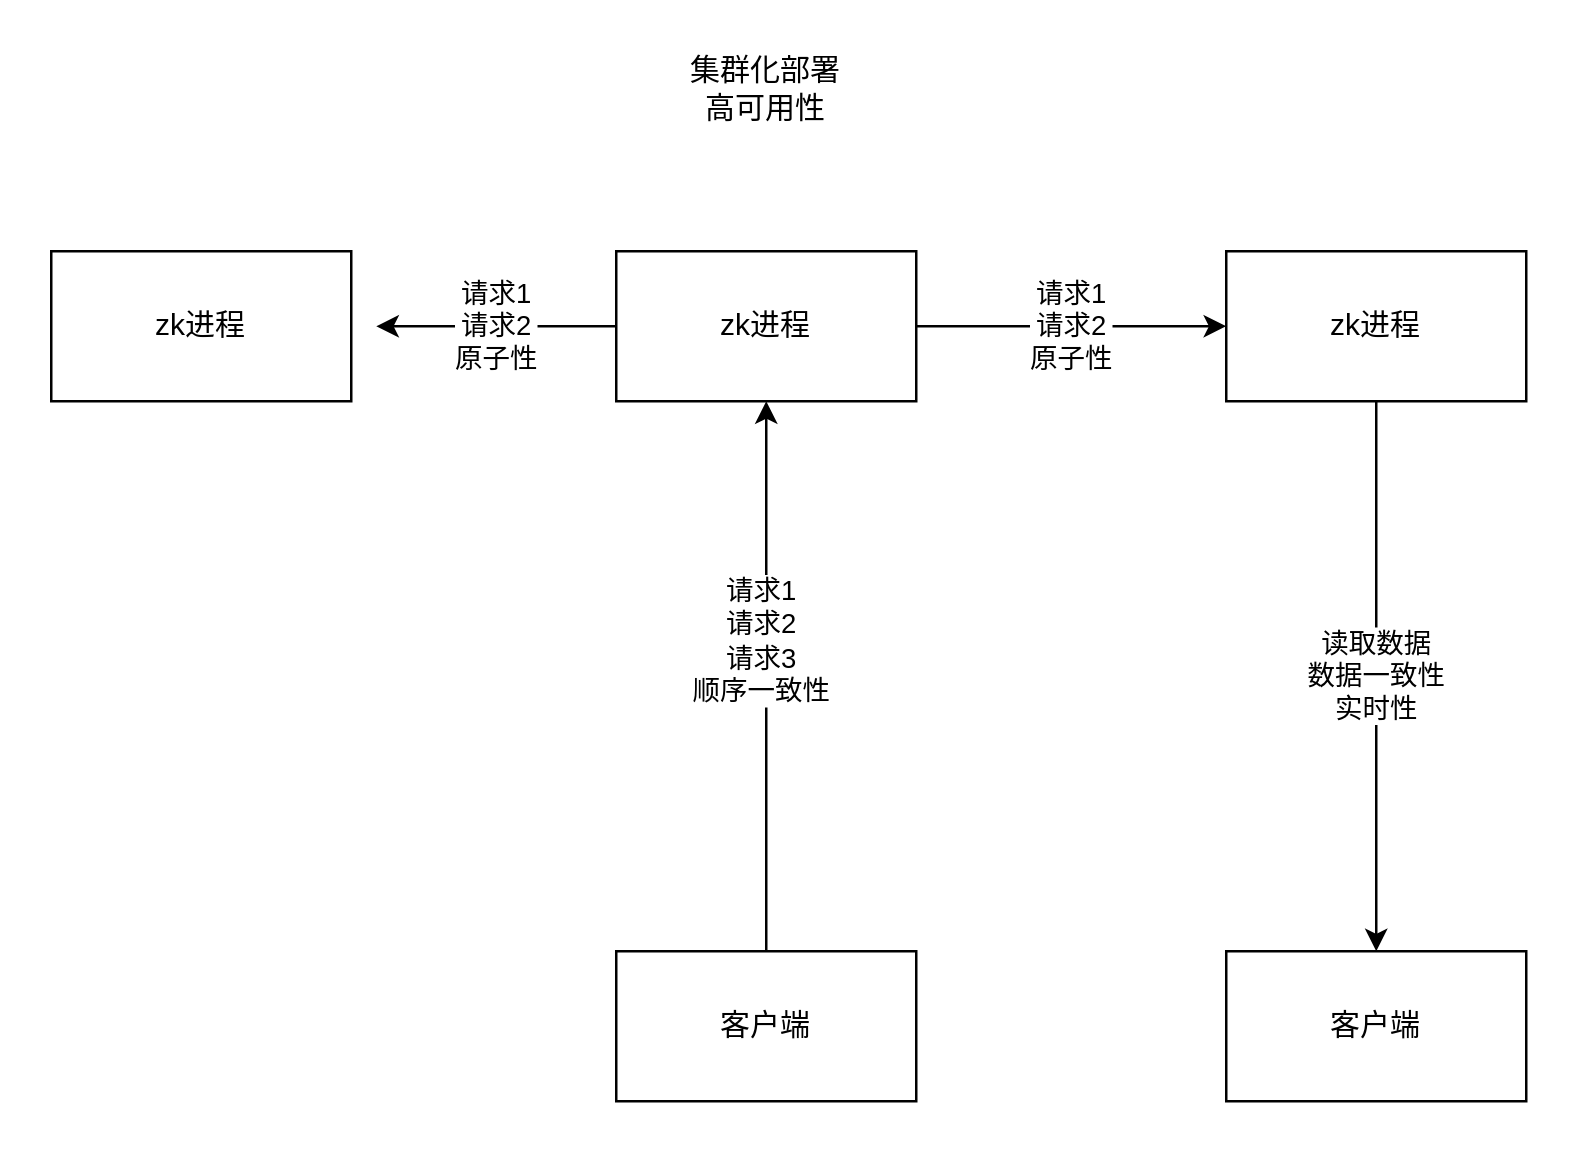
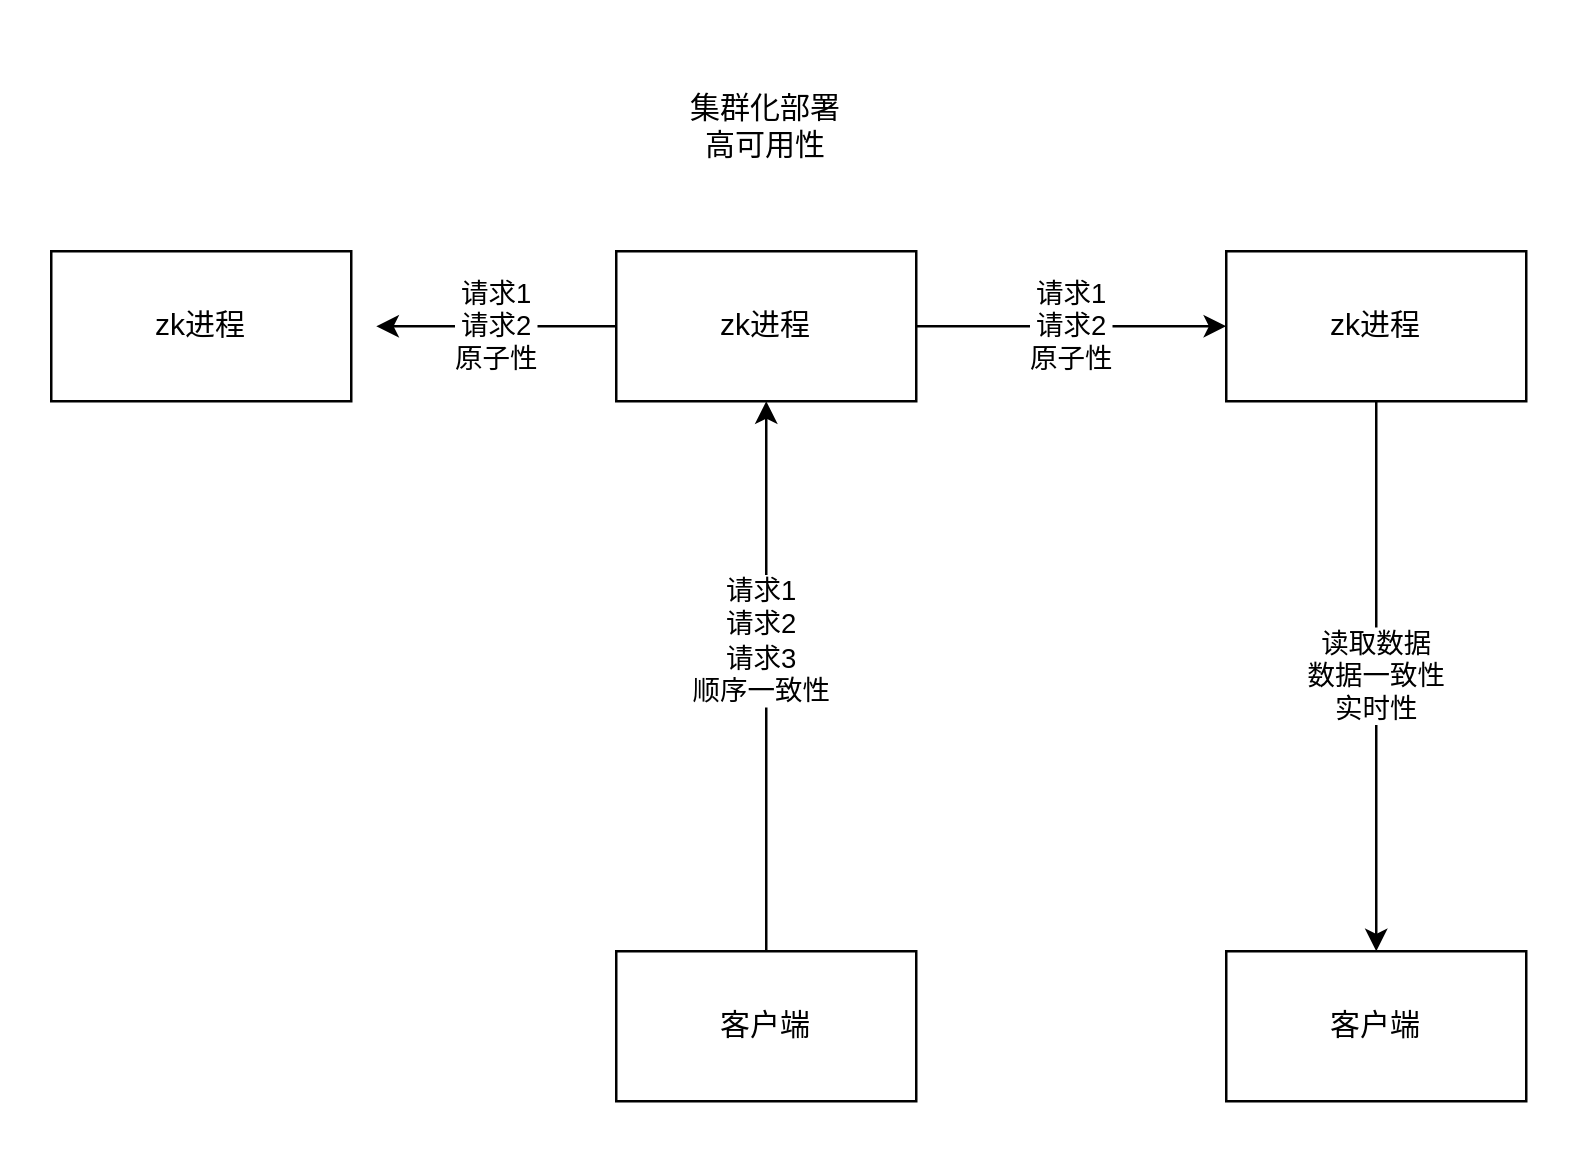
  <mxCell id="0" />
  <mxCell id="1" parent="0" />
  <mxCell id="2" value="zk进程" style="rounded=0;whiteSpace=wrap;html=1;" vertex="1" parent="1"><mxGeometry x="20" y="100" width="120" height="60" as="geometry" /></mxCell>
  <mxCell id="3" value="请求1&lt;br&gt;请求2&lt;br&gt;原子性" style="edgeStyle=orthogonalEdgeStyle;rounded=0;orthogonalLoop=1;jettySize=auto;html=1;" edge="1" parent="1" source="5"><mxGeometry relative="1" as="geometry"><mxPoint x="150" y="130" as="targetPoint" /><Array as="points"><mxPoint x="200" y="130" /><mxPoint x="200" y="130" /></Array></mxGeometry></mxCell>
  <mxCell id="4" value="请求1&lt;br&gt;请求2&lt;br&gt;原子性" style="edgeStyle=orthogonalEdgeStyle;rounded=0;orthogonalLoop=1;jettySize=auto;html=1;entryX=0;entryY=0.5;entryDx=0;entryDy=0;" edge="1" parent="1" source="5" target="7"><mxGeometry relative="1" as="geometry" /></mxCell>
  <mxCell id="5" value="zk进程" style="rounded=0;whiteSpace=wrap;html=1;" vertex="1" parent="1"><mxGeometry x="246" y="100" width="120" height="60" as="geometry" /></mxCell>
  <mxCell id="6" value="读取数据&lt;br&gt;数据一致性&lt;br&gt;实时性" style="edgeStyle=orthogonalEdgeStyle;rounded=0;orthogonalLoop=1;jettySize=auto;html=1;entryX=0.5;entryY=0;entryDx=0;entryDy=0;" edge="1" parent="1" source="7" target="11"><mxGeometry relative="1" as="geometry" /></mxCell>
  <mxCell id="7" value="zk进程" style="rounded=0;whiteSpace=wrap;html=1;" vertex="1" parent="1"><mxGeometry x="490" y="100" width="120" height="60" as="geometry" /></mxCell>
  <mxCell id="8" style="edgeStyle=orthogonalEdgeStyle;rounded=0;orthogonalLoop=1;jettySize=auto;html=1;" edge="1" parent="1" source="10" target="5"><mxGeometry relative="1" as="geometry" /></mxCell>
  <mxCell id="9" value="请求1&lt;br&gt;请求2&lt;br&gt;请求3&lt;br&gt;顺序一致性" style="edgeLabel;html=1;align=center;verticalAlign=middle;resizable=0;points=[];" vertex="1" connectable="0" parent="8"><mxGeometry x="0.136" y="3" relative="1" as="geometry"><mxPoint as="offset" /></mxGeometry></mxCell>
  <mxCell id="10" value="客户端" style="rounded=0;whiteSpace=wrap;html=1;" vertex="1" parent="1"><mxGeometry x="246" y="380" width="120" height="60" as="geometry" /></mxCell>
  <mxCell id="11" value="客户端" style="rounded=0;whiteSpace=wrap;html=1;" vertex="1" parent="1"><mxGeometry x="490" y="380" width="120" height="60" as="geometry" /></mxCell>
- <mxCell id="12" value="集群化部署&lt;br&gt;高可用性" style="text;html=1;strokeColor=none;fillColor=none;align=center;verticalAlign=middle;whiteSpace=wrap;rounded=0;" vertex="1" parent="1"><mxGeometry x="269" y="20" width="74" height="30" as="geometry" /></mxCell>
+ <mxCell id="12" value="集群化部署&lt;br&gt;高可用性" style="text;html=1;strokeColor=none;fillColor=none;align=center;verticalAlign=middle;whiteSpace=wrap;rounded=0;" vertex="1" parent="1"><mxGeometry x="269" y="35" width="74" height="30" as="geometry" /></mxCell>
